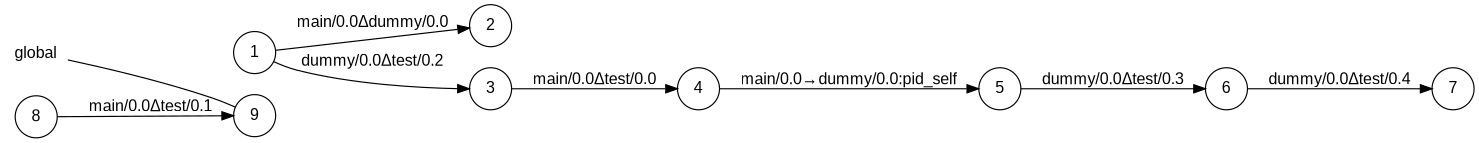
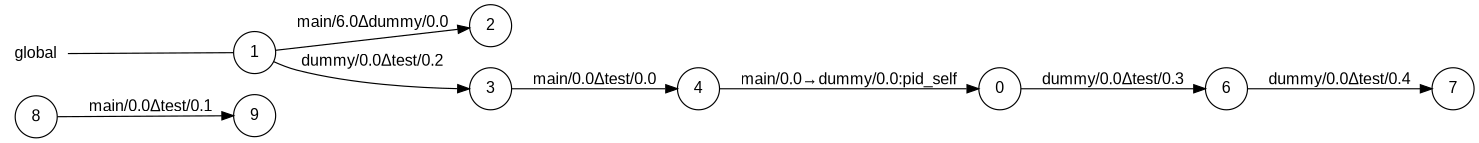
  digraph {
    fontname="Liberation Sans"
    rankdir=LR
    node [fontname="Liberation Sans" shape=circle]
    edge [fontname="Liberation Sans"]
    n1 [label=global shape=plaintext]
    n2 [label=1]
    n3 [label=2]
    n4 [label=3]
-   n5 [label=5]
+   n5 [label=0]
    n6 [label=6]
    n7 [label=7]
    n8 [label=9]
    n9 [label=4]
    n10 [label=8]
-   n1 -> n8 [arrowhead=none]
-   n2 -> n3 [label="main/0.0Δdummy/0.0"]
+   n1 -> n2 [arrowhead=none]
+   n2 -> n3 [label="main/6.0Δdummy/0.0"]
    n2 -> n4 [label="dummy/0.0Δtest/0.2"]
    n4 -> n9 [label="main/0.0Δtest/0.0"]
    n5 -> n6 [label="dummy/0.0Δtest/0.3"]
    n6 -> n7 [label="dummy/0.0Δtest/0.4"]
    n9 -> n5 [label="main/0.0→dummy/0.0:pid_self"]
    n10 -> n8 [label="main/0.0Δtest/0.1"]
  }
